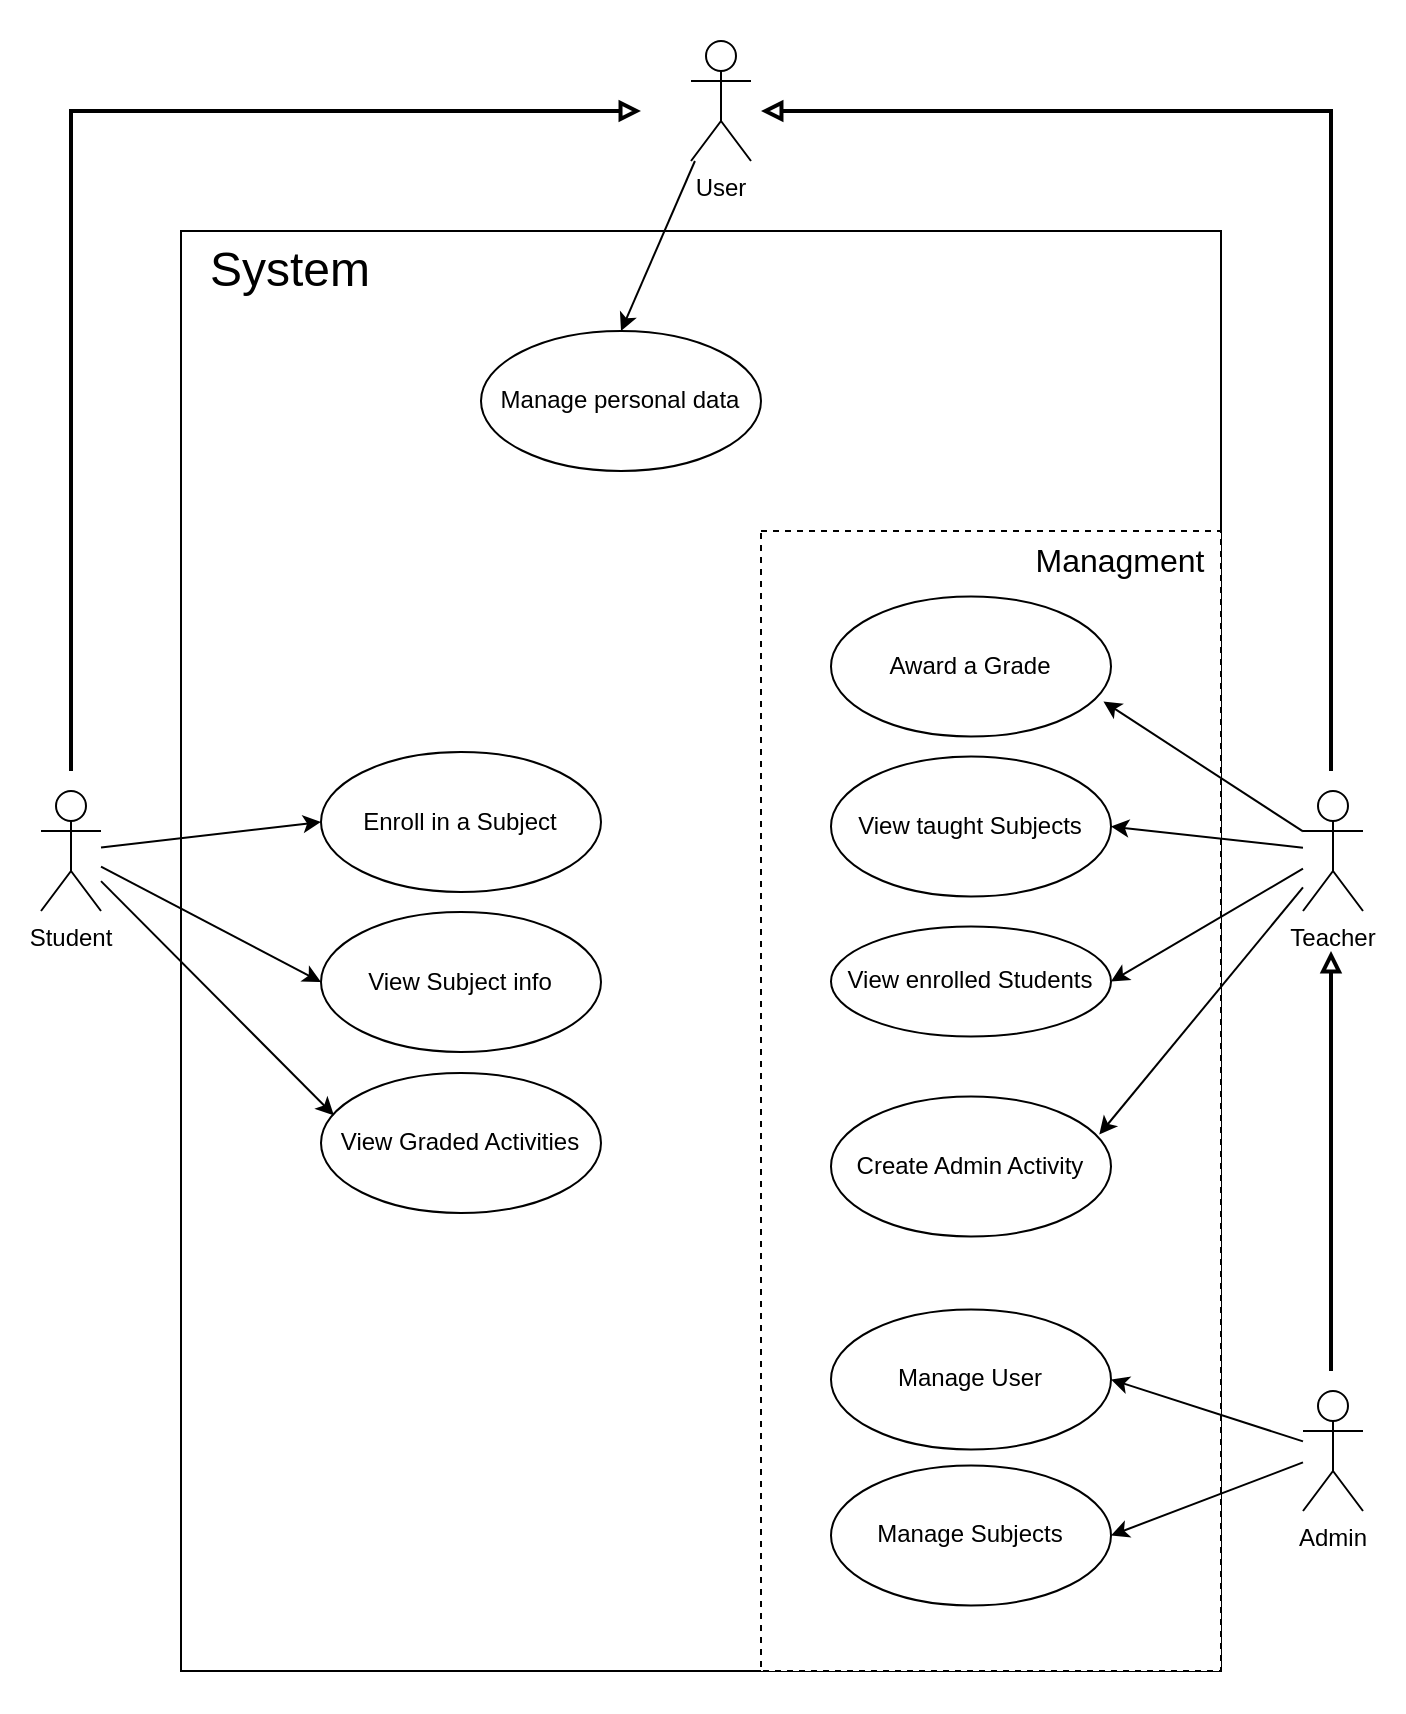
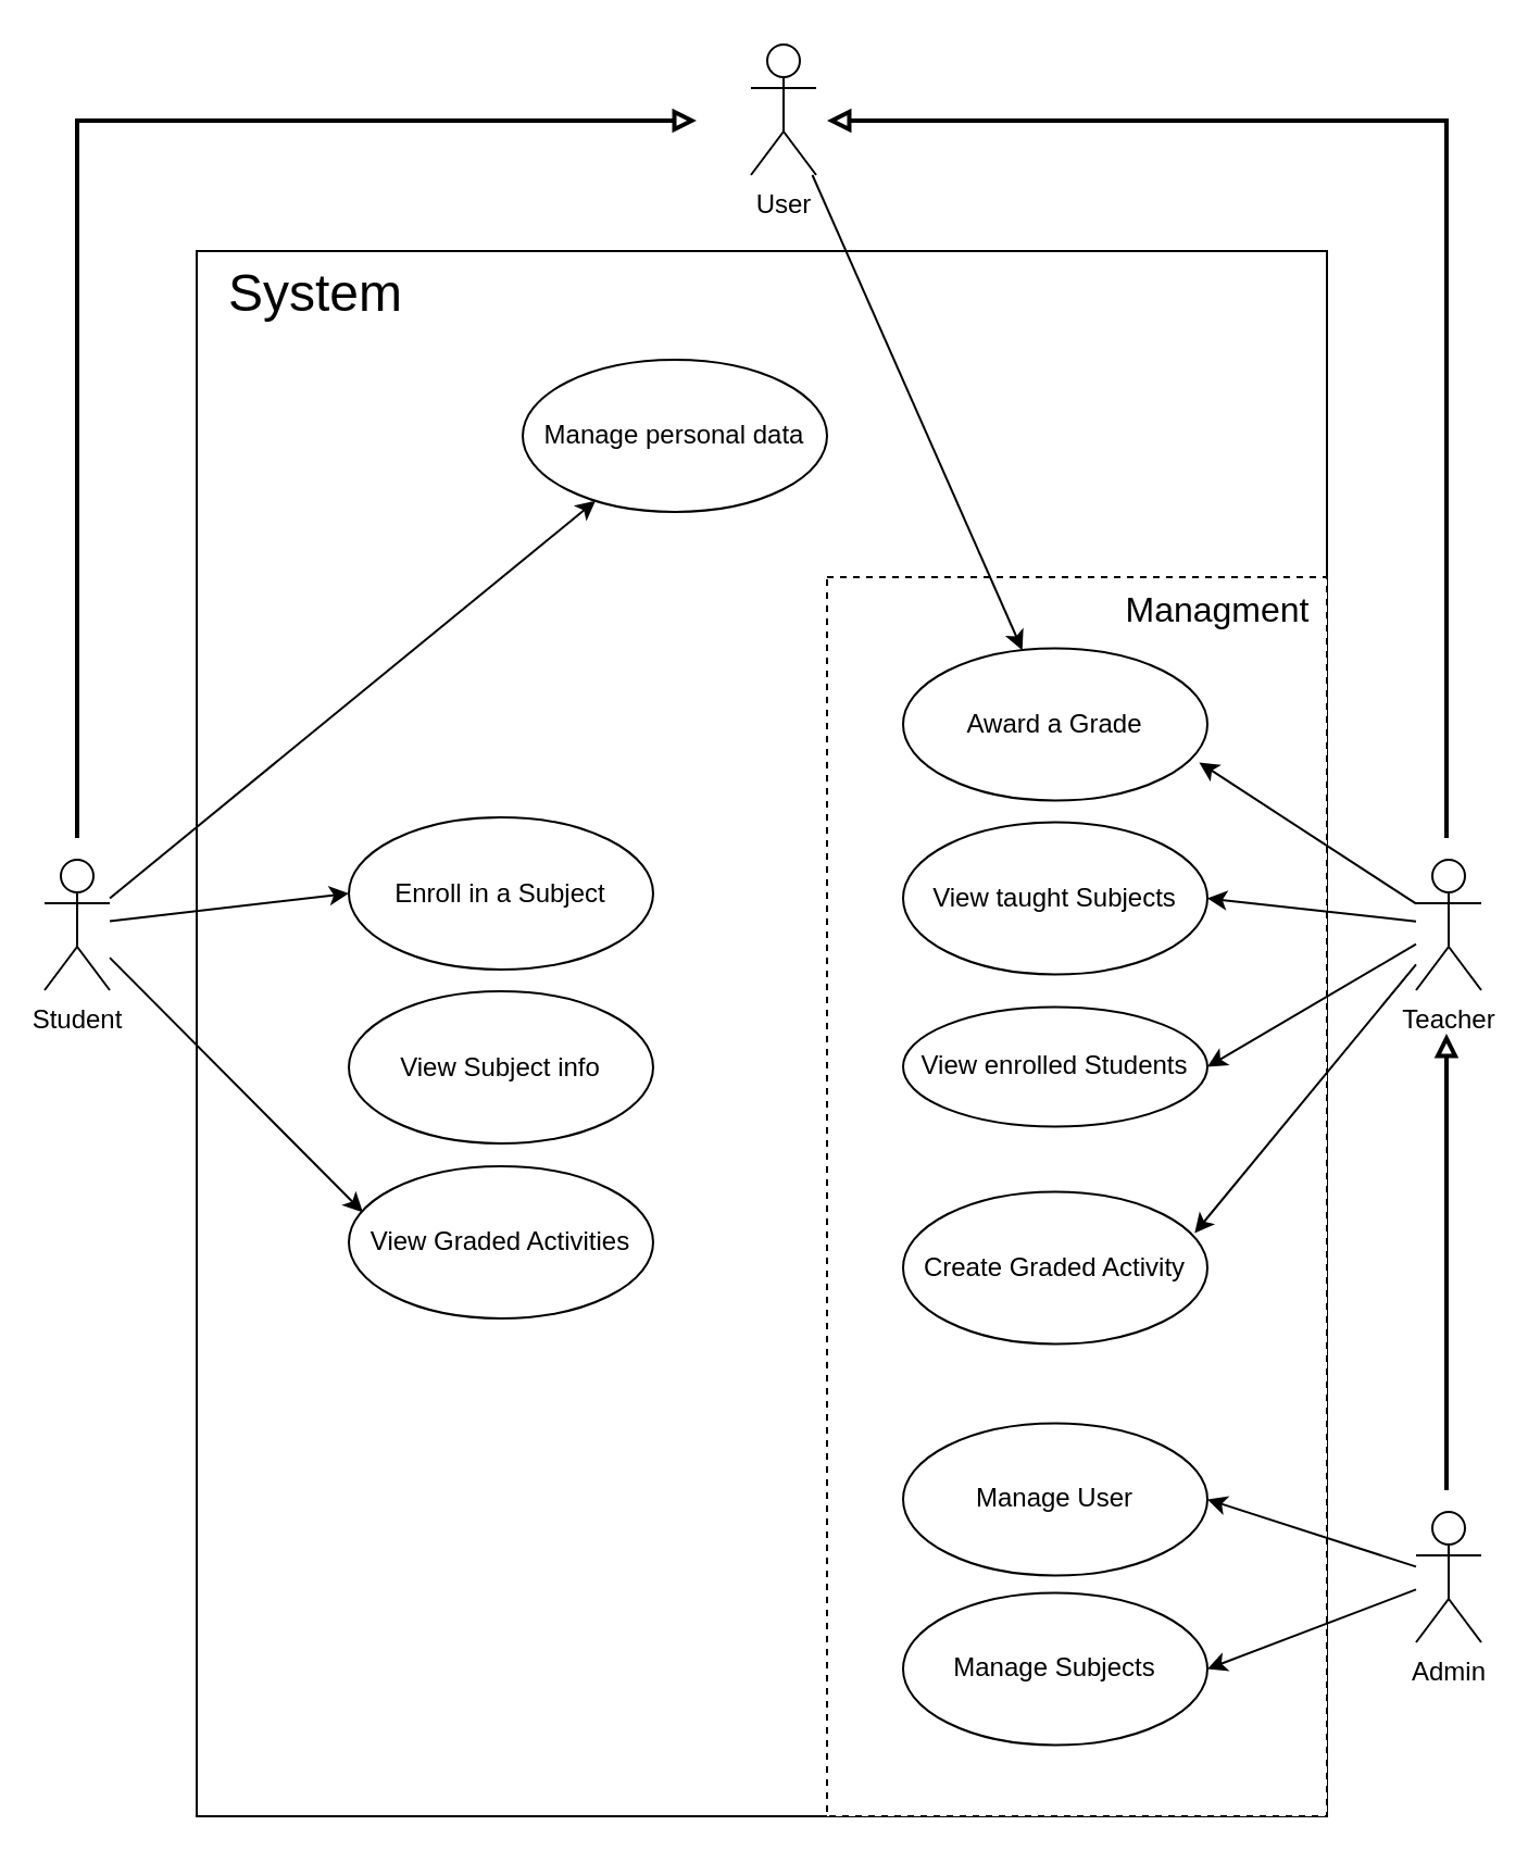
  <mxCell id="0" />
  <mxCell id="1" parent="0" />
  <mxCell id="2" value="" style="rounded=0;whiteSpace=wrap;html=1;" vertex="1" parent="1"><mxGeometry x="90" y="115" width="520" height="720" as="geometry" /></mxCell>
  <mxCell id="3" value="" style="rounded=0;whiteSpace=wrap;html=1;dashed=1;" vertex="1" parent="1"><mxGeometry x="380" y="265" width="230" height="570" as="geometry" /></mxCell>
  <mxCell id="4" value="Teacher" style="shape=umlActor;verticalLabelPosition=bottom;verticalAlign=top;html=1;" parent="1" vertex="1"><mxGeometry x="651" y="395" width="30" height="60" as="geometry" /></mxCell>
  <mxCell id="5" value="Student" style="shape=umlActor;verticalLabelPosition=bottom;verticalAlign=top;html=1;" parent="1" vertex="1"><mxGeometry x="20" y="395" width="30" height="60" as="geometry" /></mxCell>
  <mxCell id="6" value="Award a Grade" style="ellipse;whiteSpace=wrap;html=1;" parent="1" vertex="1"><mxGeometry x="415" y="297.75" width="140" height="70" as="geometry" /></mxCell>
  <mxCell id="7" value="Admin" style="shape=umlActor;verticalLabelPosition=bottom;verticalAlign=top;html=1;" parent="1" vertex="1"><mxGeometry x="651" y="695" width="30" height="60" as="geometry" /></mxCell>
  <mxCell id="8" value="" style="endArrow=classic;html=1;rounded=0;entryX=0.973;entryY=0.75;entryDx=0;entryDy=0;entryPerimeter=0;" parent="1" source="4" target="6" edge="1"><mxGeometry width="50" height="50" relative="1" as="geometry"><mxPoint x="590" y="402.5" as="sourcePoint" /><mxPoint x="730" y="362.5" as="targetPoint" /></mxGeometry></mxCell>
  <mxCell id="9" value="Enroll in a Subject" style="ellipse;whiteSpace=wrap;html=1;" parent="1" vertex="1"><mxGeometry x="160" y="375.5" width="140" height="70" as="geometry" /></mxCell>
  <mxCell id="10" value="Manage User" style="ellipse;whiteSpace=wrap;html=1;" parent="1" vertex="1"><mxGeometry x="415" y="654.25" width="140" height="70" as="geometry" /></mxCell>
  <mxCell id="11" value="Manage Subjects" style="ellipse;whiteSpace=wrap;html=1;" parent="1" vertex="1"><mxGeometry x="415" y="732.25" width="140" height="70" as="geometry" /></mxCell>
  <mxCell id="12" value="View Subject info" style="ellipse;whiteSpace=wrap;html=1;" parent="1" vertex="1"><mxGeometry x="160" y="455.5" width="140" height="70" as="geometry" /></mxCell>
  <mxCell id="13" value="View taught Subjects" style="ellipse;whiteSpace=wrap;html=1;" parent="1" vertex="1"><mxGeometry x="415" y="377.75" width="140" height="70" as="geometry" /></mxCell>
  <mxCell id="14" value="View enrolled Students" style="ellipse;whiteSpace=wrap;html=1;" parent="1" vertex="1"><mxGeometry x="415" y="462.75" width="140" height="55" as="geometry" /></mxCell>
- <mxCell id="15" value="Create Admin Activity" style="ellipse;whiteSpace=wrap;html=1;" parent="1" vertex="1"><mxGeometry x="415" y="547.75" width="140" height="70" as="geometry" /></mxCell>
+ <mxCell id="15" value="Create Graded Activity" style="ellipse;whiteSpace=wrap;html=1;" parent="1" vertex="1"><mxGeometry x="415" y="547.75" width="140" height="70" as="geometry" /></mxCell>
  <mxCell id="16" value="View Graded Activities" style="ellipse;whiteSpace=wrap;html=1;" parent="1" vertex="1"><mxGeometry x="160" y="536" width="140" height="70" as="geometry" /></mxCell>
  <mxCell id="17" value="" style="endArrow=classic;html=1;rounded=0;entryX=1;entryY=0.5;entryDx=0;entryDy=0;" parent="1" source="4" target="13" edge="1"><mxGeometry width="50" height="50" relative="1" as="geometry"><mxPoint x="621" y="424.5" as="sourcePoint" /><mxPoint x="521" y="387" as="targetPoint" /></mxGeometry></mxCell>
  <mxCell id="18" value="" style="endArrow=classic;html=1;rounded=0;entryX=1;entryY=0.5;entryDx=0;entryDy=0;" parent="1" source="4" target="14" edge="1"><mxGeometry width="50" height="50" relative="1" as="geometry"><mxPoint x="590" y="432.5" as="sourcePoint" /><mxPoint x="710" y="324.5" as="targetPoint" /></mxGeometry></mxCell>
  <mxCell id="19" value="" style="endArrow=classic;html=1;rounded=0;entryX=0.958;entryY=0.272;entryDx=0;entryDy=0;entryPerimeter=0;" parent="1" source="4" target="15" edge="1"><mxGeometry width="50" height="50" relative="1" as="geometry"><mxPoint x="590" y="438.5" as="sourcePoint" /><mxPoint x="560" y="575" as="targetPoint" /></mxGeometry></mxCell>
  <mxCell id="20" value="" style="endArrow=classic;html=1;rounded=0;entryX=0;entryY=0.5;entryDx=0;entryDy=0;" parent="1" source="5" target="9" edge="1"><mxGeometry width="50" height="50" relative="1" as="geometry"><mxPoint x="60" y="386.5" as="sourcePoint" /><mxPoint x="180" y="319.5" as="targetPoint" /></mxGeometry></mxCell>
- <mxCell id="21" value="" style="endArrow=classic;html=1;rounded=0;entryX=0;entryY=0.5;entryDx=0;entryDy=0;" parent="1" source="5" target="12" edge="1"><mxGeometry width="50" height="50" relative="1" as="geometry"><mxPoint x="60" y="395.5" as="sourcePoint" /><mxPoint x="180" y="399.5" as="targetPoint" /></mxGeometry></mxCell>
+ <mxCell id="21" value="" style="endArrow=classic;html=1;rounded=0;" parent="1" source="5" target="26" edge="1"><mxGeometry width="50" height="50" relative="1" as="geometry"><mxPoint x="60" y="395.5" as="sourcePoint" /><mxPoint x="180" y="399.5" as="targetPoint" /></mxGeometry></mxCell>
  <mxCell id="22" value="" style="endArrow=classic;html=1;rounded=0;entryX=0.046;entryY=0.302;entryDx=0;entryDy=0;entryPerimeter=0;" parent="1" source="5" target="16" edge="1"><mxGeometry width="50" height="50" relative="1" as="geometry"><mxPoint x="60" y="403.5" as="sourcePoint" /><mxPoint x="180" y="479.5" as="targetPoint" /></mxGeometry></mxCell>
  <mxCell id="23" value="" style="endArrow=classic;html=1;rounded=0;entryX=1;entryY=0.5;entryDx=0;entryDy=0;" parent="1" source="7" target="10" edge="1"><mxGeometry width="50" height="50" relative="1" as="geometry"><mxPoint x="650" y="405" as="sourcePoint" /><mxPoint x="776" y="507" as="targetPoint" /></mxGeometry></mxCell>
  <mxCell id="24" value="" style="endArrow=classic;html=1;rounded=0;entryX=1;entryY=0.5;entryDx=0;entryDy=0;" parent="1" source="7" target="11" edge="1"><mxGeometry width="50" height="50" relative="1" as="geometry"><mxPoint x="650" y="711" as="sourcePoint" /><mxPoint x="770" y="680" as="targetPoint" /></mxGeometry></mxCell>
  <mxCell id="25" value="User" style="shape=umlActor;verticalLabelPosition=bottom;verticalAlign=top;html=1;" parent="1" vertex="1"><mxGeometry x="345" y="20" width="30" height="60" as="geometry" /></mxCell>
  <mxCell id="26" value="Manage personal data" style="ellipse;whiteSpace=wrap;html=1;" parent="1" vertex="1"><mxGeometry x="240" y="165" width="140" height="70" as="geometry" /></mxCell>
- <mxCell id="27" value="" style="endArrow=classic;html=1;rounded=0;entryX=0.5;entryY=0;entryDx=0;entryDy=0;" parent="1" source="25" target="26" edge="1"><mxGeometry width="50" height="50" relative="1" as="geometry"><mxPoint x="515" y="480" as="sourcePoint" /><mxPoint x="641" y="311" as="targetPoint" /></mxGeometry></mxCell>
+ <mxCell id="27" value="" style="endArrow=classic;html=1;rounded=0;" parent="1" source="25" target="6" edge="1"><mxGeometry width="50" height="50" relative="1" as="geometry"><mxPoint x="515" y="480" as="sourcePoint" /><mxPoint x="641" y="311" as="targetPoint" /></mxGeometry></mxCell>
  <mxCell id="28" value="" style="endArrow=block;html=1;rounded=0;endFill=0;strokeWidth=2;edgeStyle=orthogonalEdgeStyle;" edge="1" parent="1"><mxGeometry width="50" height="50" relative="1" as="geometry"><mxPoint x="35" y="385" as="sourcePoint" /><mxPoint x="320" y="55" as="targetPoint" /><Array as="points"><mxPoint x="35" y="55" /><mxPoint x="320" y="55" /></Array></mxGeometry></mxCell>
  <mxCell id="29" value="" style="endArrow=block;html=1;rounded=0;endFill=0;strokeWidth=2;edgeStyle=orthogonalEdgeStyle;" edge="1" parent="1"><mxGeometry width="50" height="50" relative="1" as="geometry"><mxPoint x="665" y="385" as="sourcePoint" /><mxPoint x="380" y="55" as="targetPoint" /><Array as="points"><mxPoint x="665" y="55" /></Array></mxGeometry></mxCell>
  <mxCell id="30" value="" style="endArrow=block;html=1;rounded=0;endFill=0;strokeWidth=2;edgeStyle=orthogonalEdgeStyle;" edge="1" parent="1"><mxGeometry width="50" height="50" relative="1" as="geometry"><mxPoint x="665" y="685" as="sourcePoint" /><mxPoint x="665" y="475" as="targetPoint" /><Array as="points"><mxPoint x="665" y="535" /></Array></mxGeometry></mxCell>
  <mxCell id="31" value="&lt;font style=&quot;font-size: 24px;&quot;&gt;System&lt;/font&gt;" style="text;html=1;align=center;verticalAlign=middle;whiteSpace=wrap;rounded=0;" vertex="1" parent="1"><mxGeometry x="90" y="115" width="110" height="40" as="geometry" /></mxCell>
  <mxCell id="32" value="&lt;font style=&quot;font-size: 16px;&quot;&gt;Managment&lt;/font&gt;" style="text;html=1;align=center;verticalAlign=middle;whiteSpace=wrap;rounded=0;" vertex="1" parent="1"><mxGeometry x="510" y="265" width="100" height="30" as="geometry" /></mxCell>
